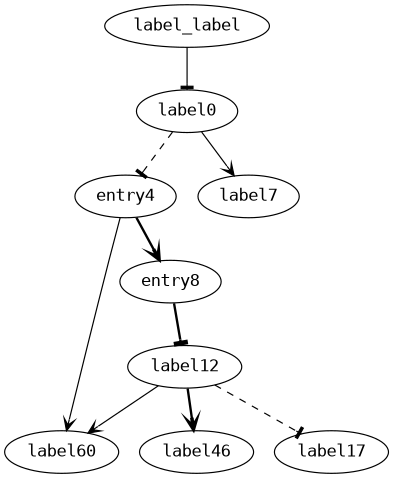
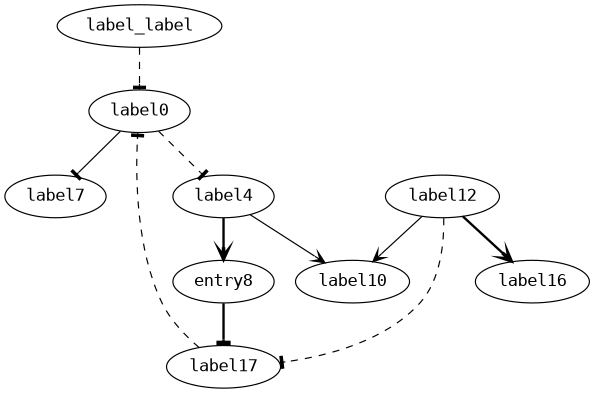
  digraph {
    fontname="DejaVu Sans Mono"
    node [fontname="DejaVu Sans Mono"]
    edge [arrowhead=tee fontname="DejaVu Sans Mono" style=dashed]
    n1 [label=label_label]
    label0
-   label4 [label=entry4]
+   label4
    label7
    n5 [label=entry8]
-   label10 [label=label60]
+   label10
    label12
-   label16 [label=label46]
+   label16
    label17
-   n1 -> label0 [style=solid]
+   n1 -> label0
    label0 -> label4
-   label0 -> label7 [arrowhead=vee style=solid]
+   label0 -> label7 [style=solid]
    label4 -> n5 [arrowhead=vee style=bold]
    label4 -> label10 [arrowhead=vee style=solid]
-   n5 -> label12 [style=bold]
+   n5 -> label17 [style=bold]
    label12 -> label10 [arrowhead=vee style=solid]
    label12 -> label16 [arrowhead=vee style=bold]
    label12 -> label17
+   label17 -> label0
  }
